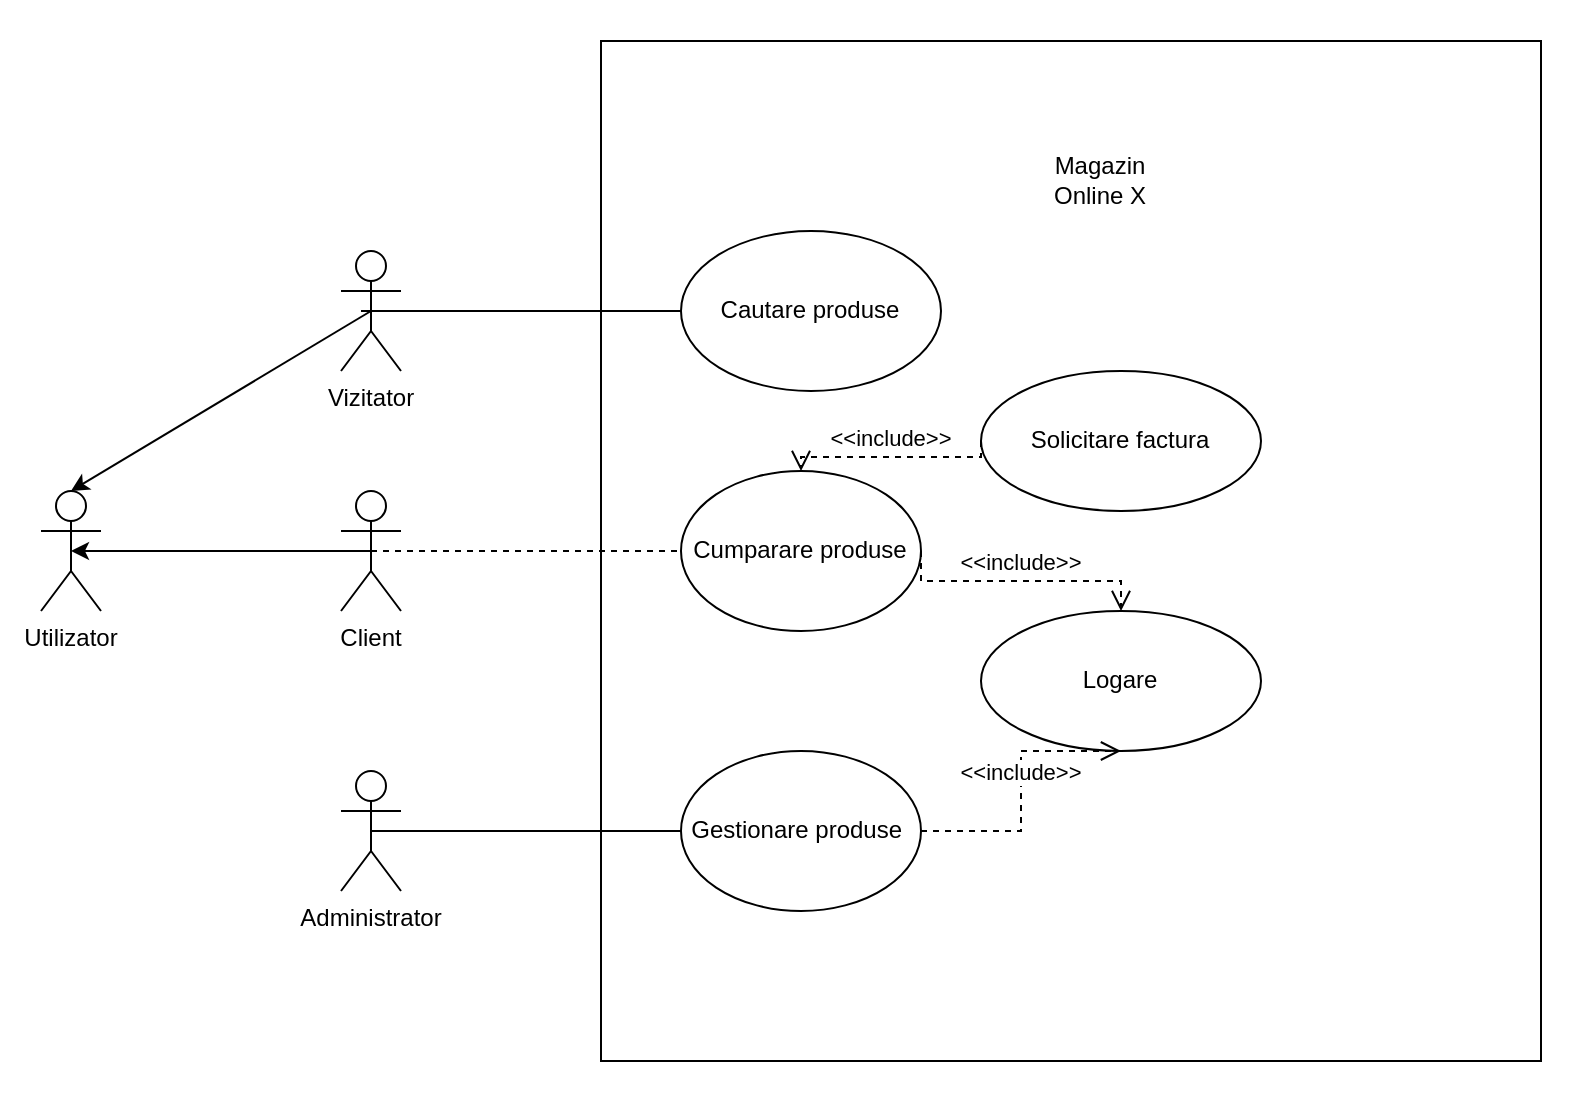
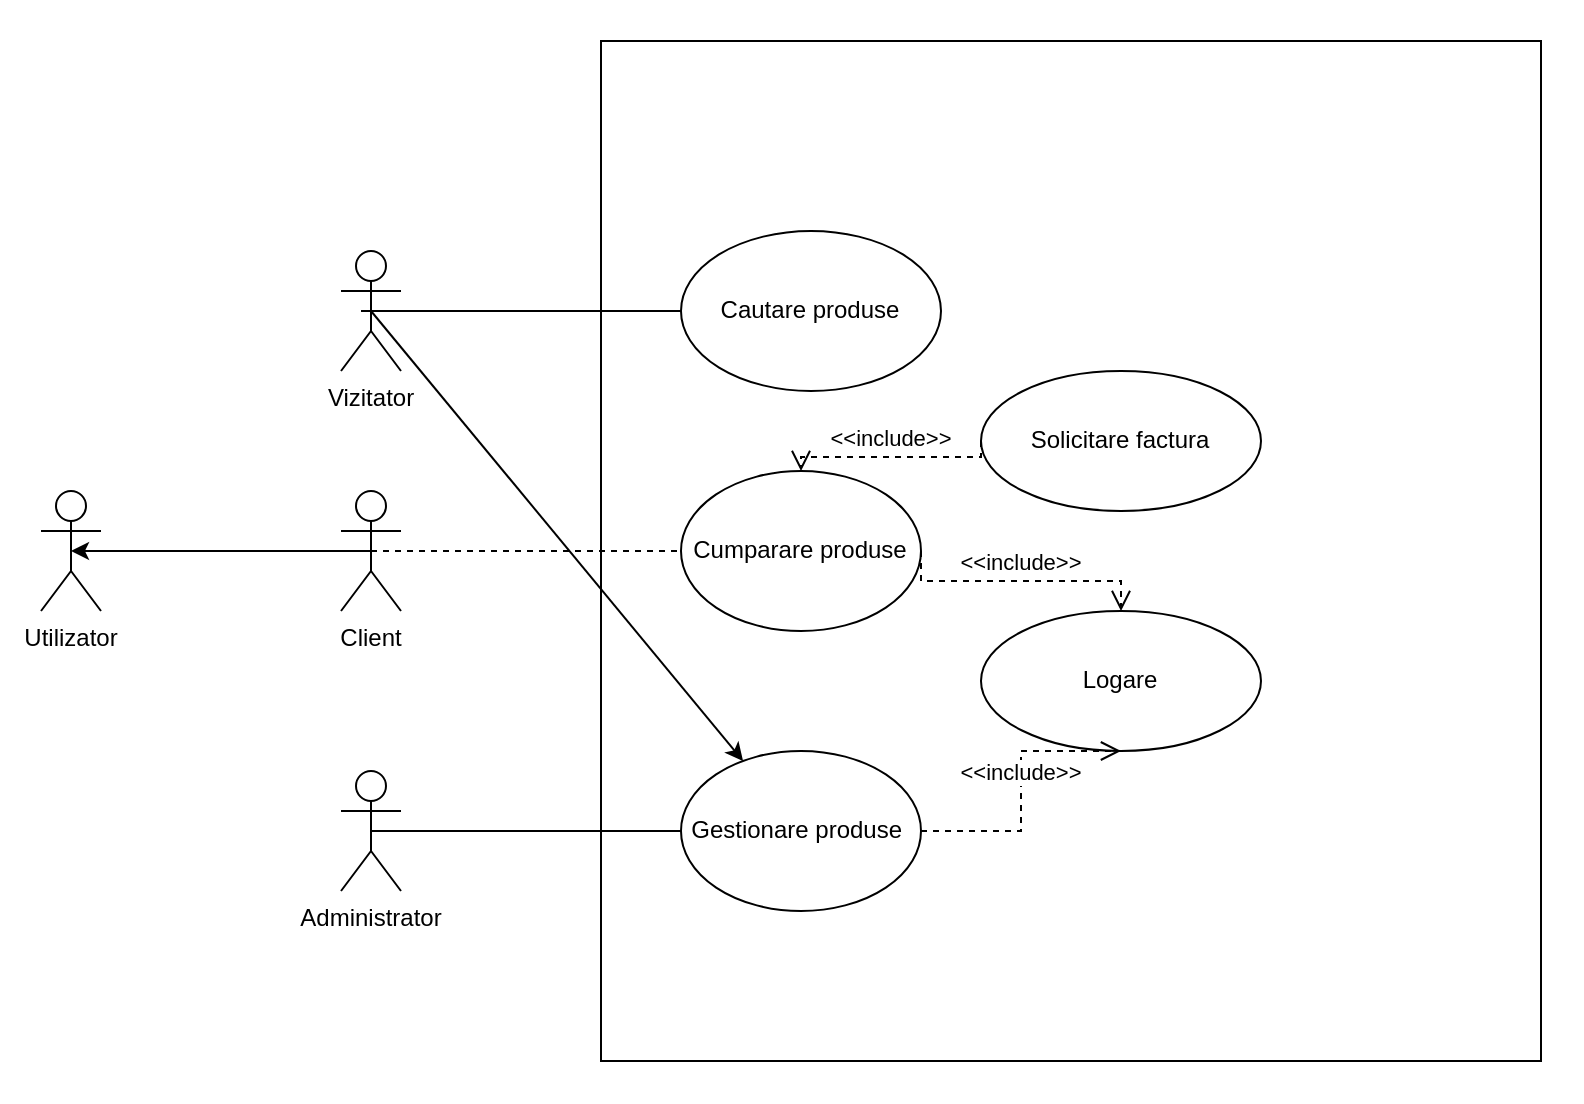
  <mxCell id="0" />
  <mxCell id="1" parent="0" />
  <mxCell id="2" value="&lt;div style=&quot;&quot;&gt;&lt;br&gt;&lt;/div&gt;&lt;div style=&quot;&quot;&gt;&lt;br&gt;&lt;/div&gt;" style="html=1;align=center;" vertex="1" parent="1"><mxGeometry x="300" y="20" width="470" height="510" as="geometry" /></mxCell>
  <mxCell id="3" value="Client&lt;br&gt;" style="shape=umlActor;verticalLabelPosition=bottom;verticalAlign=top;html=1;" vertex="1" parent="1"><mxGeometry x="170" y="245" width="30" height="60" as="geometry" /></mxCell>
  <mxCell id="4" value="Cumparare produse" style="ellipse;whiteSpace=wrap;html=1;" vertex="1" parent="1"><mxGeometry x="340" y="235" width="120" height="80" as="geometry" /></mxCell>
- <mxCell id="5" value="Magazin Online X" style="text;html=1;strokeColor=none;fillColor=none;align=center;verticalAlign=middle;whiteSpace=wrap;rounded=0;" vertex="1" parent="1"><mxGeometry x="520" y="75" width="60" height="30" as="geometry" /></mxCell>
  <mxCell id="6" value="Gestionare produse&lt;span style=&quot;white-space: pre;&quot;&gt; &lt;/span&gt;" style="ellipse;whiteSpace=wrap;html=1;" vertex="1" parent="1"><mxGeometry x="340" y="375" width="120" height="80" as="geometry" /></mxCell>
  <mxCell id="7" value="Utilizator" style="shape=umlActor;verticalLabelPosition=bottom;verticalAlign=top;html=1;" vertex="1" parent="1"><mxGeometry x="20" y="245" width="30" height="60" as="geometry" /></mxCell>
  <mxCell id="8" value="Vizitator" style="shape=umlActor;verticalLabelPosition=bottom;verticalAlign=top;html=1;" vertex="1" parent="1"><mxGeometry x="170" y="125" width="30" height="60" as="geometry" /></mxCell>
  <mxCell id="9" value="Administrator" style="shape=umlActor;verticalLabelPosition=bottom;verticalAlign=top;html=1;" vertex="1" parent="1"><mxGeometry x="170" y="385" width="30" height="60" as="geometry" /></mxCell>
- <mxCell id="10" value="" style="endArrow=classic;html=1;rounded=0;exitX=0.5;exitY=0.5;exitDx=0;exitDy=0;exitPerimeter=0;entryX=0.5;entryY=0;entryDx=0;entryDy=0;entryPerimeter=0;" edge="1" parent="1" source="8" target="7"><mxGeometry width="50" height="50" relative="1" as="geometry"><mxPoint x="240" y="325" as="sourcePoint" /><mxPoint x="290" y="275" as="targetPoint" /></mxGeometry></mxCell>
+ <mxCell id="10" value="" style="endArrow=classic;html=1;rounded=0;exitX=0.5;exitY=0.5;exitDx=0;exitDy=0;exitPerimeter=0;" edge="1" parent="1" source="8" target="6"><mxGeometry width="50" height="50" relative="1" as="geometry"><mxPoint x="240" y="325" as="sourcePoint" /><mxPoint x="290" y="275" as="targetPoint" /></mxGeometry></mxCell>
  <mxCell id="11" value="" style="endArrow=classic;html=1;rounded=0;exitX=0.5;exitY=0.5;exitDx=0;exitDy=0;exitPerimeter=0;entryX=0.5;entryY=0.5;entryDx=0;entryDy=0;entryPerimeter=0;" edge="1" parent="1" source="3" target="7"><mxGeometry width="50" height="50" relative="1" as="geometry"><mxPoint x="240" y="325" as="sourcePoint" /><mxPoint x="290" y="275" as="targetPoint" /></mxGeometry></mxCell>
  <mxCell id="12" value="Cautare produse" style="ellipse;whiteSpace=wrap;html=1;" vertex="1" parent="1"><mxGeometry x="340" y="115" width="130" height="80" as="geometry" /></mxCell>
  <mxCell id="13" value="" style="endArrow=none;html=1;rounded=0;exitX=0.5;exitY=0.5;exitDx=0;exitDy=0;exitPerimeter=0;entryX=0;entryY=0.5;entryDx=0;entryDy=0;dashed=1;" edge="1" parent="1" source="3" target="4"><mxGeometry width="50" height="50" relative="1" as="geometry"><mxPoint x="340" y="345" as="sourcePoint" /><mxPoint x="340" y="285" as="targetPoint" /></mxGeometry></mxCell>
  <mxCell id="14" value="" style="endArrow=none;html=1;rounded=0;exitX=0;exitY=0.5;exitDx=0;exitDy=0;entryX=0.5;entryY=0.5;entryDx=0;entryDy=0;entryPerimeter=0;" edge="1" parent="1" source="6" target="9"><mxGeometry width="50" height="50" relative="1" as="geometry"><mxPoint x="340" y="345" as="sourcePoint" /><mxPoint x="390" y="295" as="targetPoint" /></mxGeometry></mxCell>
  <mxCell id="15" value="" style="endArrow=none;html=1;rounded=0;exitX=0;exitY=0.5;exitDx=0;exitDy=0;" edge="1" parent="1" source="12"><mxGeometry width="50" height="50" relative="1" as="geometry"><mxPoint x="340" y="345" as="sourcePoint" /><mxPoint x="180" y="155" as="targetPoint" /></mxGeometry></mxCell>
  <mxCell id="16" value="Logare" style="ellipse;whiteSpace=wrap;html=1;" vertex="1" parent="1"><mxGeometry x="490" y="305" width="140" height="70" as="geometry" /></mxCell>
  <mxCell id="17" value="&amp;lt;&amp;lt;include&amp;gt;&amp;gt;" style="html=1;verticalAlign=bottom;endArrow=open;dashed=1;endSize=8;edgeStyle=elbowEdgeStyle;elbow=vertical;curved=0;rounded=0;entryX=0.5;entryY=1;entryDx=0;entryDy=0;exitX=1;exitY=0.5;exitDx=0;exitDy=0;" edge="1" parent="1" source="6" target="16"><mxGeometry relative="1" as="geometry"><mxPoint x="530" y="315" as="sourcePoint" /><mxPoint x="450" y="315" as="targetPoint" /></mxGeometry></mxCell>
  <mxCell id="18" value="&amp;lt;&amp;lt;include&amp;gt;&amp;gt;" style="html=1;verticalAlign=bottom;endArrow=open;dashed=1;endSize=8;edgeStyle=elbowEdgeStyle;elbow=vertical;curved=0;rounded=0;exitX=1;exitY=0.5;exitDx=0;exitDy=0;entryX=0.5;entryY=0;entryDx=0;entryDy=0;" edge="1" parent="1" source="4" target="16"><mxGeometry relative="1" as="geometry"><mxPoint x="530" y="315" as="sourcePoint" /><mxPoint x="500" y="315" as="targetPoint" /></mxGeometry></mxCell>
  <mxCell id="19" value="Solicitare factura" style="ellipse;whiteSpace=wrap;html=1;" vertex="1" parent="1"><mxGeometry x="490" y="185" width="140" height="70" as="geometry" /></mxCell>
  <mxCell id="20" value="&amp;lt;&amp;lt;include&amp;gt;&amp;gt;" style="html=1;verticalAlign=bottom;endArrow=open;dashed=1;endSize=8;edgeStyle=elbowEdgeStyle;elbow=vertical;curved=0;rounded=0;entryX=0.5;entryY=0;entryDx=0;entryDy=0;exitX=0;exitY=0.5;exitDx=0;exitDy=0;" edge="1" parent="1" source="19" target="4"><mxGeometry relative="1" as="geometry"><mxPoint x="530" y="315" as="sourcePoint" /><mxPoint x="450" y="315" as="targetPoint" /></mxGeometry></mxCell>
